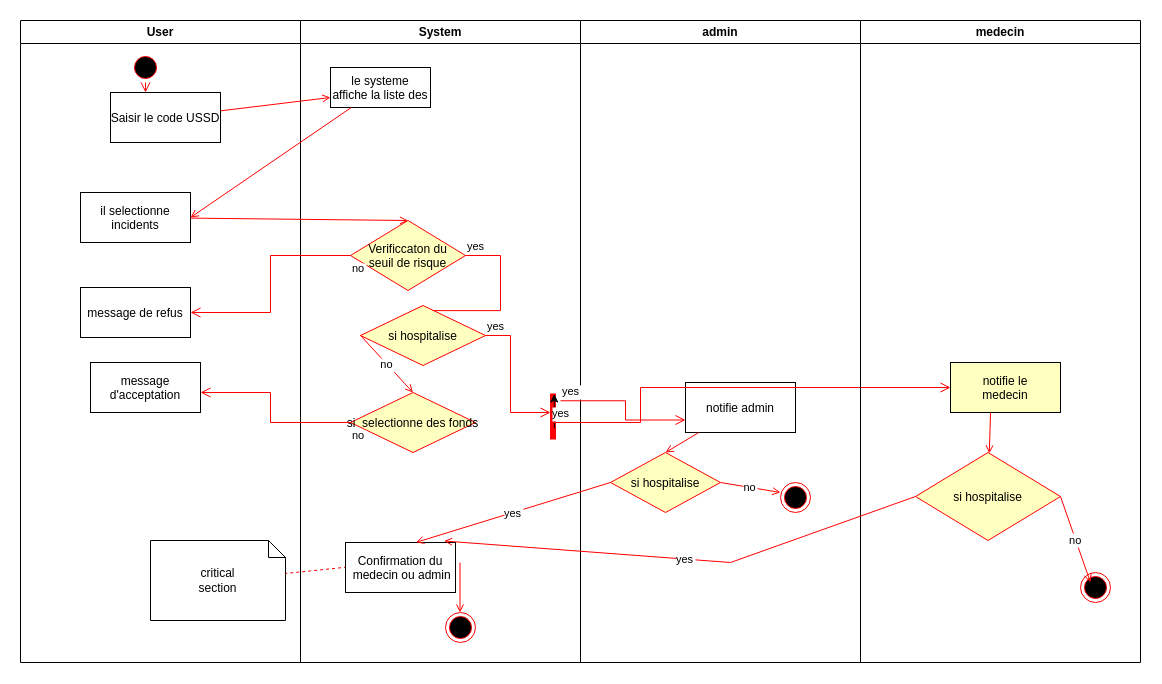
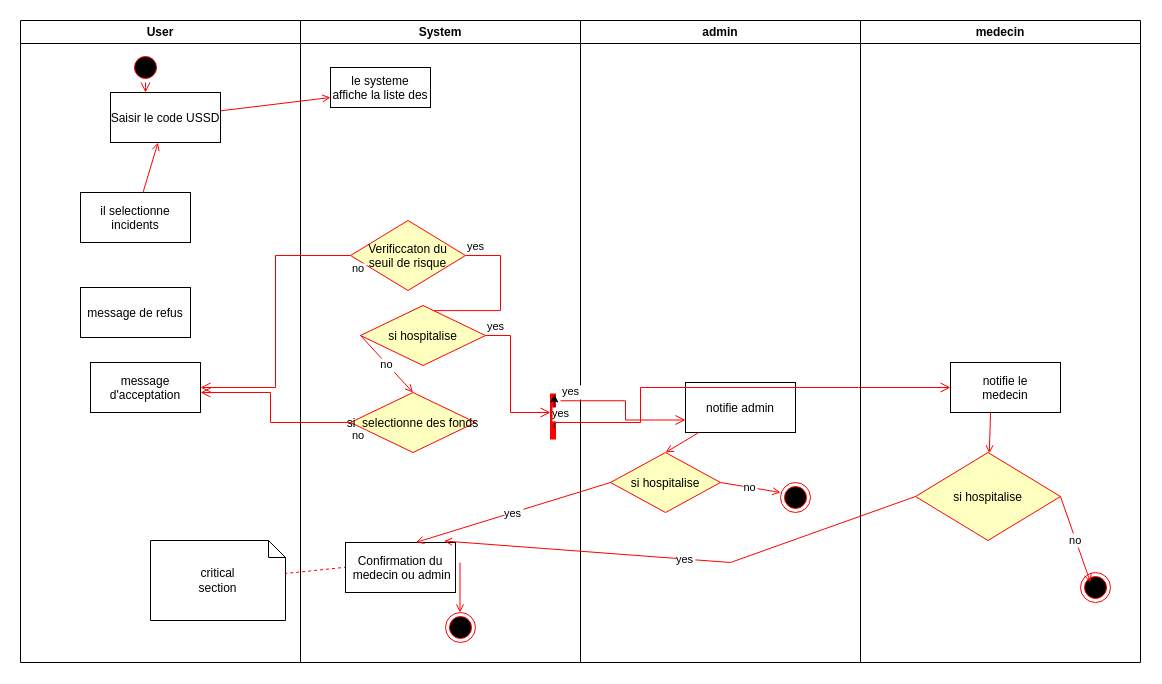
  <mxCell id="0" />
  <mxCell id="1" parent="0" />
  <mxCell id="2" value="User" style="swimlane;whiteSpace=wrap" parent="1" vertex="1"><mxGeometry x="20" y="20" width="280" height="642" as="geometry" /></mxCell>
  <mxCell id="3" value="" style="ellipse;shape=startState;fillColor=#000000;strokeColor=#ff0000;" parent="2" vertex="1"><mxGeometry x="110" y="32" width="30" height="30" as="geometry" /></mxCell>
  <mxCell id="4" value="" style="edgeStyle=elbowEdgeStyle;elbow=horizontal;verticalAlign=bottom;endArrow=open;endSize=8;strokeColor=#FF0000;endFill=1;rounded=0" parent="2" source="3" target="5" edge="1"><mxGeometry x="100" y="40" as="geometry"><mxPoint x="115" y="110" as="targetPoint" /></mxGeometry></mxCell>
  <mxCell id="5" value="Saisir le code USSD" style="" parent="2" vertex="1"><mxGeometry x="90" y="72" width="110" height="50" as="geometry" /></mxCell>
  <mxCell id="6" value="il selectionne &#10;incidents" style="" parent="2" vertex="1"><mxGeometry x="60" y="172" width="110" height="50" as="geometry" /></mxCell>
  <mxCell id="7" value="message de refus" style="" parent="2" vertex="1"><mxGeometry x="60" y="267" width="110" height="50" as="geometry" /></mxCell>
  <mxCell id="8" value="critical&#10;section" style="shape=note;whiteSpace=wrap;size=17" parent="2" vertex="1"><mxGeometry x="130" y="520" width="135" height="80" as="geometry" /></mxCell>
  <mxCell id="9" value="message &#10;d'acceptation" style="" vertex="1" parent="2"><mxGeometry x="70" y="342" width="110" height="50" as="geometry" /></mxCell>
  <mxCell id="10" value="System" style="swimlane;whiteSpace=wrap" parent="1" vertex="1"><mxGeometry x="300" y="20" width="280" height="642" as="geometry" /></mxCell>
  <mxCell id="11" value="le systeme &#10;affiche la liste des" style="" parent="10" vertex="1"><mxGeometry x="30" y="47" width="100" height="40" as="geometry" /></mxCell>
  <mxCell id="12" value="Verificcaton du &#10;seuil de risque" style="rhombus;fillColor=#ffffc0;strokeColor=#ff0000;" parent="10" vertex="1"><mxGeometry x="50" y="200" width="115" height="70" as="geometry" /></mxCell>
  <mxCell id="13" value="" style="endArrow=none;strokeColor=#FF0000;endFill=0;rounded=0;dashed=1" parent="10" target="8" edge="1"><mxGeometry relative="1" as="geometry"><mxPoint x="130" y="537.952" as="sourcePoint" /></mxGeometry></mxCell>
  <mxCell id="14" value="" style="whiteSpace=wrap;strokeColor=#FF0000;fillColor=#FF0000" vertex="1" parent="10"><mxGeometry x="250" y="373.5" width="5" height="45" as="geometry" /></mxCell>
  <mxCell id="15" value="yes" style="edgeStyle=elbowEdgeStyle;elbow=horizontal;align=left;verticalAlign=bottom;endArrow=open;endSize=8;strokeColor=#FF0000;endFill=1;rounded=0;entryX=0.414;entryY=0.085;entryDx=0;entryDy=0;entryPerimeter=0;" edge="1" parent="10" source="12" target="16"><mxGeometry x="-1" relative="1" as="geometry"><mxPoint x="30" y="302" as="targetPoint" /><Array as="points"><mxPoint x="200" y="302" /></Array><mxPoint x="200" y="302" as="sourcePoint" /></mxGeometry></mxCell>
  <mxCell id="16" value="si hospitalise" style="rhombus;fillColor=#ffffc0;strokeColor=#ff0000;" vertex="1" parent="10"><mxGeometry x="60" y="285" width="125" height="60" as="geometry" /></mxCell>
  <mxCell id="17" value="yes" style="edgeStyle=elbowEdgeStyle;elbow=horizontal;align=left;verticalAlign=bottom;endArrow=open;endSize=8;strokeColor=#FF0000;endFill=1;rounded=0;exitX=1;exitY=0.5;exitDx=0;exitDy=0;" edge="1" parent="10" source="16"><mxGeometry x="-1" relative="1" as="geometry"><mxPoint x="250" y="392" as="targetPoint" /><Array as="points"><mxPoint x="210" y="312" /></Array><mxPoint x="200" y="382" as="sourcePoint" /></mxGeometry></mxCell>
  <mxCell id="18" value="Confirmation du&#10; medecin ou admin" style="" parent="10" vertex="1"><mxGeometry x="45" y="522" width="110" height="50" as="geometry" /></mxCell>
  <mxCell id="19" value="" style="ellipse;shape=endState;fillColor=#000000;strokeColor=#ff0000" parent="10" vertex="1"><mxGeometry x="145" y="592" width="30" height="30" as="geometry" /></mxCell>
  <mxCell id="20" value="" style="endArrow=open;strokeColor=#FF0000;endFill=1;rounded=0" edge="1" parent="10"><mxGeometry relative="1" as="geometry"><mxPoint x="159.5" y="542" as="sourcePoint" /><mxPoint x="159.5" y="592" as="targetPoint" /></mxGeometry></mxCell>
  <mxCell id="21" style="edgeStyle=orthogonalEdgeStyle;rounded=0;orthogonalLoop=1;jettySize=auto;html=1;exitX=1;exitY=0.75;exitDx=0;exitDy=0;entryX=0.75;entryY=0;entryDx=0;entryDy=0;" edge="1" parent="10" source="14" target="14"><mxGeometry relative="1" as="geometry" /></mxCell>
  <mxCell id="22" value="si  selectionne des fonds" style="rhombus;fillColor=#ffffc0;strokeColor=#ff0000;" vertex="1" parent="10"><mxGeometry x="50" y="372" width="125" height="60" as="geometry" /></mxCell>
  <mxCell id="23" value="no" style="endArrow=open;strokeColor=#FF0000;endFill=1;rounded=0;exitX=0;exitY=0.5;exitDx=0;exitDy=0;entryX=0.5;entryY=0;entryDx=0;entryDy=0;" parent="10" source="16" target="22" edge="1"><mxGeometry relative="1" as="geometry"><mxPoint x="50" y="372" as="targetPoint" /></mxGeometry></mxCell>
  <mxCell id="24" value="admin" style="swimlane;whiteSpace=wrap" parent="1" vertex="1"><mxGeometry x="580" y="20" width="280" height="642" as="geometry" /></mxCell>
  <mxCell id="25" value="notifie admin" style="" vertex="1" parent="24"><mxGeometry x="105" y="362" width="110" height="50" as="geometry" /></mxCell>
  <mxCell id="26" value="yes" style="edgeStyle=elbowEdgeStyle;elbow=horizontal;align=left;verticalAlign=bottom;endArrow=open;endSize=8;strokeColor=#FF0000;endFill=1;rounded=0;entryX=0;entryY=0.5;entryDx=0;entryDy=0;" edge="1" parent="24" target="35"><mxGeometry x="-1" relative="1" as="geometry"><mxPoint x="150" y="372" as="targetPoint" /><Array as="points"><mxPoint x="60" y="502" /></Array><mxPoint x="-30" y="402" as="sourcePoint" /></mxGeometry></mxCell>
  <mxCell id="27" value="yes" style="edgeStyle=elbowEdgeStyle;elbow=horizontal;align=left;verticalAlign=bottom;endArrow=open;endSize=8;strokeColor=#FF0000;endFill=1;rounded=0;exitX=1;exitY=0.75;exitDx=0;exitDy=0;entryX=0;entryY=0.75;entryDx=0;entryDy=0;" edge="1" parent="24" target="25"><mxGeometry x="-1" relative="1" as="geometry"><mxPoint x="85" y="325" as="targetPoint" /><Array as="points"><mxPoint x="45" y="375" /><mxPoint x="65" y="345" /></Array><mxPoint x="-20" y="380.25" as="sourcePoint" /></mxGeometry></mxCell>
  <mxCell id="28" value="si hospitalise" style="rhombus;fillColor=#ffffc0;strokeColor=#ff0000;" vertex="1" parent="24"><mxGeometry x="30" y="432" width="110" height="60" as="geometry" /></mxCell>
  <mxCell id="29" value="" style="endArrow=open;strokeColor=#FF0000;endFill=1;rounded=0;entryX=0.5;entryY=0;entryDx=0;entryDy=0;" parent="24" source="25" target="28" edge="1"><mxGeometry relative="1" as="geometry"><mxPoint x="69.996" y="412" as="sourcePoint" /><mxPoint x="78.884" y="452" as="targetPoint" /></mxGeometry></mxCell>
  <mxCell id="30" value="" style="ellipse;shape=endState;fillColor=#000000;strokeColor=#ff0000" vertex="1" parent="24"><mxGeometry x="200" y="462" width="30" height="30" as="geometry" /></mxCell>
  <mxCell id="31" value="" style="endArrow=open;strokeColor=#FF0000;endFill=1;rounded=0;entryX=0;entryY=0.75;entryDx=0;entryDy=0;" parent="1" source="5" target="11" edge="1"><mxGeometry relative="1" as="geometry" /></mxCell>
- <mxCell id="32" value="" style="endArrow=open;strokeColor=#FF0000;endFill=1;rounded=0;entryX=1;entryY=0.5;entryDx=0;entryDy=0;" parent="1" source="11" target="6" edge="1"><mxGeometry relative="1" as="geometry" /></mxCell>
- <mxCell id="33" value="" style="endArrow=open;strokeColor=#FF0000;endFill=1;rounded=0;entryX=0.5;entryY=0;entryDx=0;entryDy=0;" parent="1" source="6" target="12" edge="1"><mxGeometry relative="1" as="geometry" /></mxCell>
+ <mxCell id="33" value="" style="endArrow=open;strokeColor=#FF0000;endFill=1;rounded=0;" parent="1" source="6" target="5" edge="1"><mxGeometry relative="1" as="geometry" /></mxCell>
  <mxCell id="34" value="medecin" style="swimlane;whiteSpace=wrap" vertex="1" parent="1"><mxGeometry x="860" y="20" width="280" height="642" as="geometry" /></mxCell>
- <mxCell id="35" value="notifie le &#10;medecin" style="fillColor=#ffffc0;" vertex="1" parent="34"><mxGeometry x="90" y="342" width="110" height="50" as="geometry" /></mxCell>
+ <mxCell id="35" value="notifie le &#10;medecin" style="" vertex="1" parent="34"><mxGeometry x="90" y="342" width="110" height="50" as="geometry" /></mxCell>
  <mxCell id="36" value="si hospitalise" style="rhombus;fillColor=#ffffc0;strokeColor=#ff0000;" vertex="1" parent="34"><mxGeometry x="55" y="432" width="145" height="88" as="geometry" /></mxCell>
  <mxCell id="37" value="" style="ellipse;shape=endState;fillColor=#000000;strokeColor=#ff0000" vertex="1" parent="34"><mxGeometry x="220" y="552" width="30" height="30" as="geometry" /></mxCell>
  <mxCell id="38" value="" style="endArrow=open;strokeColor=#FF0000;endFill=1;rounded=0;exitX=0.364;exitY=1;exitDx=0;exitDy=0;exitPerimeter=0;" edge="1" parent="34" source="35" target="36"><mxGeometry relative="1" as="geometry"><mxPoint x="-13" y="302" as="sourcePoint" /><mxPoint x="200" y="306" as="targetPoint" /></mxGeometry></mxCell>
- <mxCell id="39" value="no" style="edgeStyle=elbowEdgeStyle;elbow=horizontal;align=left;verticalAlign=top;endArrow=open;endSize=8;strokeColor=#FF0000;endFill=1;rounded=0;entryX=1;entryY=0.5;entryDx=0;entryDy=0;" parent="1" source="12" target="7" edge="1"><mxGeometry x="-1" relative="1" as="geometry"><mxPoint x="250" y="342" as="targetPoint" /></mxGeometry></mxCell>
+ <mxCell id="39" value="no" style="edgeStyle=elbowEdgeStyle;elbow=horizontal;align=left;verticalAlign=top;endArrow=open;endSize=8;strokeColor=#FF0000;endFill=1;rounded=0;" parent="1" source="12" target="9" edge="1"><mxGeometry x="-1" relative="1" as="geometry"><mxPoint x="250" y="342" as="targetPoint" /></mxGeometry></mxCell>
  <mxCell id="40" value="yes" style="edgeStyle=none;strokeColor=#FF0000;endArrow=open;endFill=1;rounded=0;entryX=0.896;entryY=-0.03;entryDx=0;entryDy=0;entryPerimeter=0;exitX=0;exitY=0.5;exitDx=0;exitDy=0;" edge="1" parent="1" target="18" source="36"><mxGeometry width="100" height="100" relative="1" as="geometry"><mxPoint x="910" y="492" as="sourcePoint" /><mxPoint x="950" y="449.5" as="targetPoint" /><Array as="points"><mxPoint x="730" y="562" /></Array></mxGeometry></mxCell>
  <mxCell id="41" value="no" style="edgeStyle=none;strokeColor=#FF0000;endArrow=open;endFill=1;rounded=0;exitX=1;exitY=0.5;exitDx=0;exitDy=0;" edge="1" parent="1" source="36"><mxGeometry width="100" height="100" relative="1" as="geometry"><mxPoint x="920" y="502" as="sourcePoint" /><mxPoint x="1090" y="582" as="targetPoint" /></mxGeometry></mxCell>
  <mxCell id="42" value="yes" style="endArrow=open;strokeColor=#FF0000;endFill=1;rounded=0;exitX=0;exitY=0.5;exitDx=0;exitDy=0;entryX=0.64;entryY=-0.002;entryDx=0;entryDy=0;entryPerimeter=0;" edge="1" parent="1" source="28" target="18"><mxGeometry relative="1" as="geometry"><mxPoint x="590" y="512" as="sourcePoint" /><mxPoint x="580" y="482" as="targetPoint" /></mxGeometry></mxCell>
  <mxCell id="43" value="no" style="endArrow=open;strokeColor=#FF0000;endFill=1;rounded=0;exitX=1;exitY=0.5;exitDx=0;exitDy=0;" edge="1" parent="1" source="28"><mxGeometry relative="1" as="geometry"><mxPoint x="620" y="492" as="sourcePoint" /><mxPoint x="780" y="492" as="targetPoint" /></mxGeometry></mxCell>
  <mxCell id="44" value="no" style="edgeStyle=elbowEdgeStyle;elbow=horizontal;align=left;verticalAlign=top;endArrow=open;endSize=8;strokeColor=#FF0000;endFill=1;rounded=0;exitX=0;exitY=0.5;exitDx=0;exitDy=0;" edge="1" parent="1" source="22"><mxGeometry x="-1" relative="1" as="geometry"><mxPoint x="200" y="392" as="targetPoint" /><mxPoint x="360" y="265" as="sourcePoint" /><Array as="points"><mxPoint x="270" y="352" /></Array></mxGeometry></mxCell>
